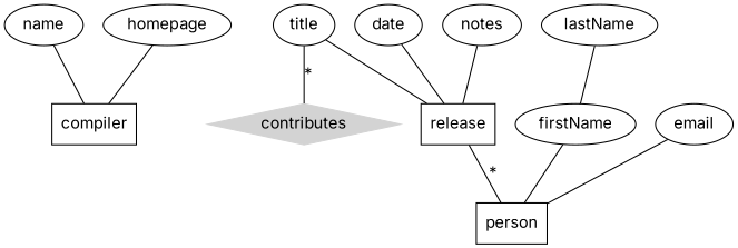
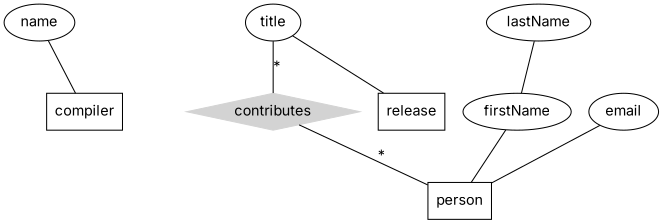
  graph {
    fontname=Inter
    fontsize=20
    node [fontname=Inter shape=ellipse]
    edge [fontname=Inter]
    compiler [shape=box]
    contributes [color=lightgrey shape=diamond style=filled]
    person [shape=box]
    release [shape=box]
    name
-   homepage
    firstName
    lastName
    email
    title
-   date
-   notes
-   release -- person [label="*"]
+   contributes -- person [label="*"]
    name -- compiler
-   homepage -- compiler
    firstName -- person
    lastName -- firstName
    email -- person
    title -- contributes [label="*"]
    title -- release
-   date -- release
-   notes -- release
  }
